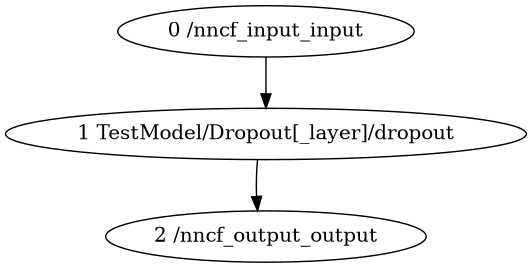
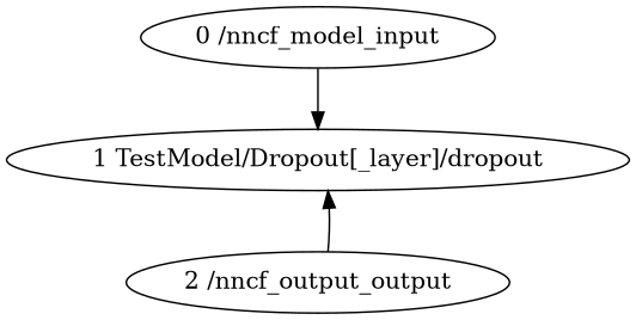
  strict digraph {
-   "0 /nncf_model_input" [type=nncf_model_input label="0 /nncf_input_input"]
+   "0 /nncf_model_input" [type=nncf_model_input]
    "1 TestModel/Dropout[_layer]/dropout" [scope="TestModel/Dropout[_layer]" type=dropout]
    n3 [label="2 /nncf_output_output" type=nncf_model_output]
    "0 /nncf_model_input" -> "1 TestModel/Dropout[_layer]/dropout"
-   "1 TestModel/Dropout[_layer]/dropout" -> n3
+   n3 -> "1 TestModel/Dropout[_layer]/dropout"
  }
